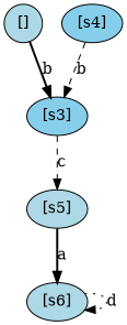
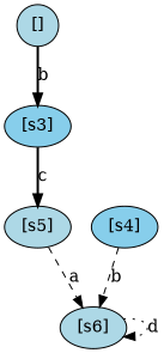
  digraph {
    node [fillcolor=lightblue style=filled]
    edge [style=bold]
    n1 [label="[]" width=0.5]
    n2 [fillcolor=skyblue label="[s3]" width=0.5]
    n3 [label="[s5]" width=0.5]
    n4 [fillcolor=skyblue label="[s4]" width=0.5]
    n5 [label="[s6]" width=0.5]
    n1 -> n2 [label=b]
-   n2 -> n3 [label=c style=dashed]
-   n3 -> n5 [label=a]
-   n4 -> n2 [label=b style=dashed]
+   n2 -> n3 [label=c]
+   n3 -> n5 [label=a style=dashed]
+   n4 -> n5 [label=b style=dashed]
    n5 -> n5 [label=d style=dotted]
  }
